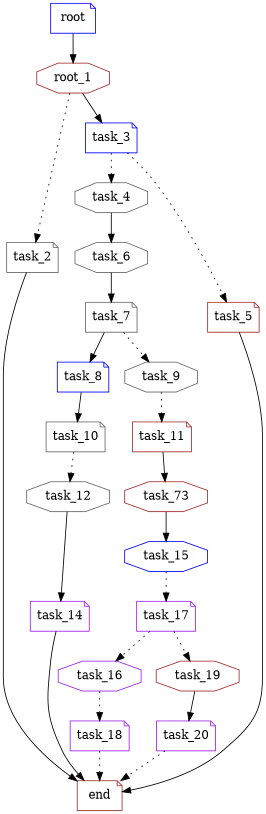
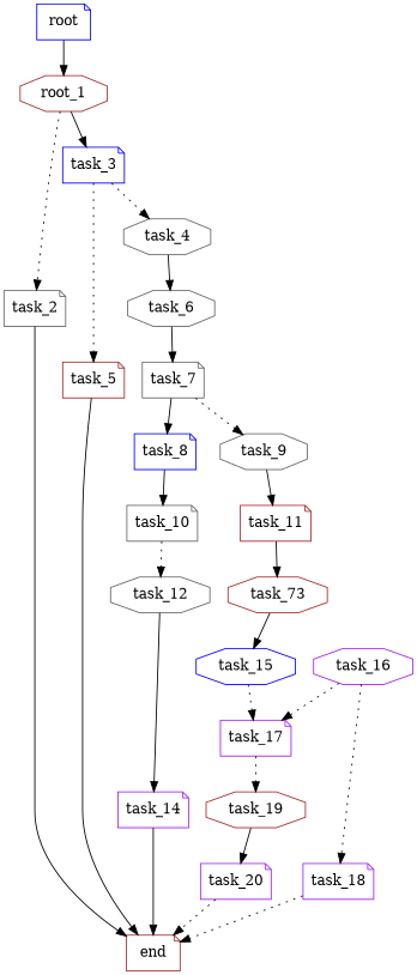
  digraph {
    node [color=gray40 shape=note]
    edge [style=solid]
    root [color=blue]
    n2 [color=brown label=root_1 shape=octagon]
    task_2
    task_3 [color=blue]
    end [color=brown]
    task_4 [shape=octagon]
    task_5 [color=brown]
    task_6 [shape=octagon]
    task_7
    task_8 [color=blue]
    task_9 [shape=octagon]
    task_10
    task_11 [color=brown]
    task_12 [shape=octagon]
    n15 [color=brown label=task_73 shape=octagon]
    task_14 [color=purple]
    task_15 [color=blue shape=octagon]
    task_17 [color=purple]
    task_16 [color=purple shape=octagon]
    task_18 [color=purple]
    task_19 [color=brown shape=octagon]
    task_20 [color=purple]
    root -> n2
    n2 -> task_2 [style=dotted]
    n2 -> task_3
    task_2 -> end
    task_3 -> task_4 [style=dotted]
    task_3 -> task_5 [style=dotted]
    task_4 -> task_6
    task_5 -> end
    task_6 -> task_7
    task_7 -> task_8
    task_7 -> task_9 [style=dotted]
    task_8 -> task_10
-   task_9 -> task_11 [style=dotted]
+   task_9 -> task_11
    task_10 -> task_12 [style=dotted]
    task_11 -> n15
    task_12 -> task_14
    n15 -> task_15
    task_14 -> end
    task_15 -> task_17 [style=dotted]
    task_17 -> task_19 [style=dotted]
-   task_17 -> task_16 [style=dotted]
+   task_16 -> task_17 [style=dotted]
    task_16 -> task_18 [style=dotted]
    task_18 -> end [style=dotted]
    task_19 -> task_20
    task_20 -> end [style=dotted]
  }
